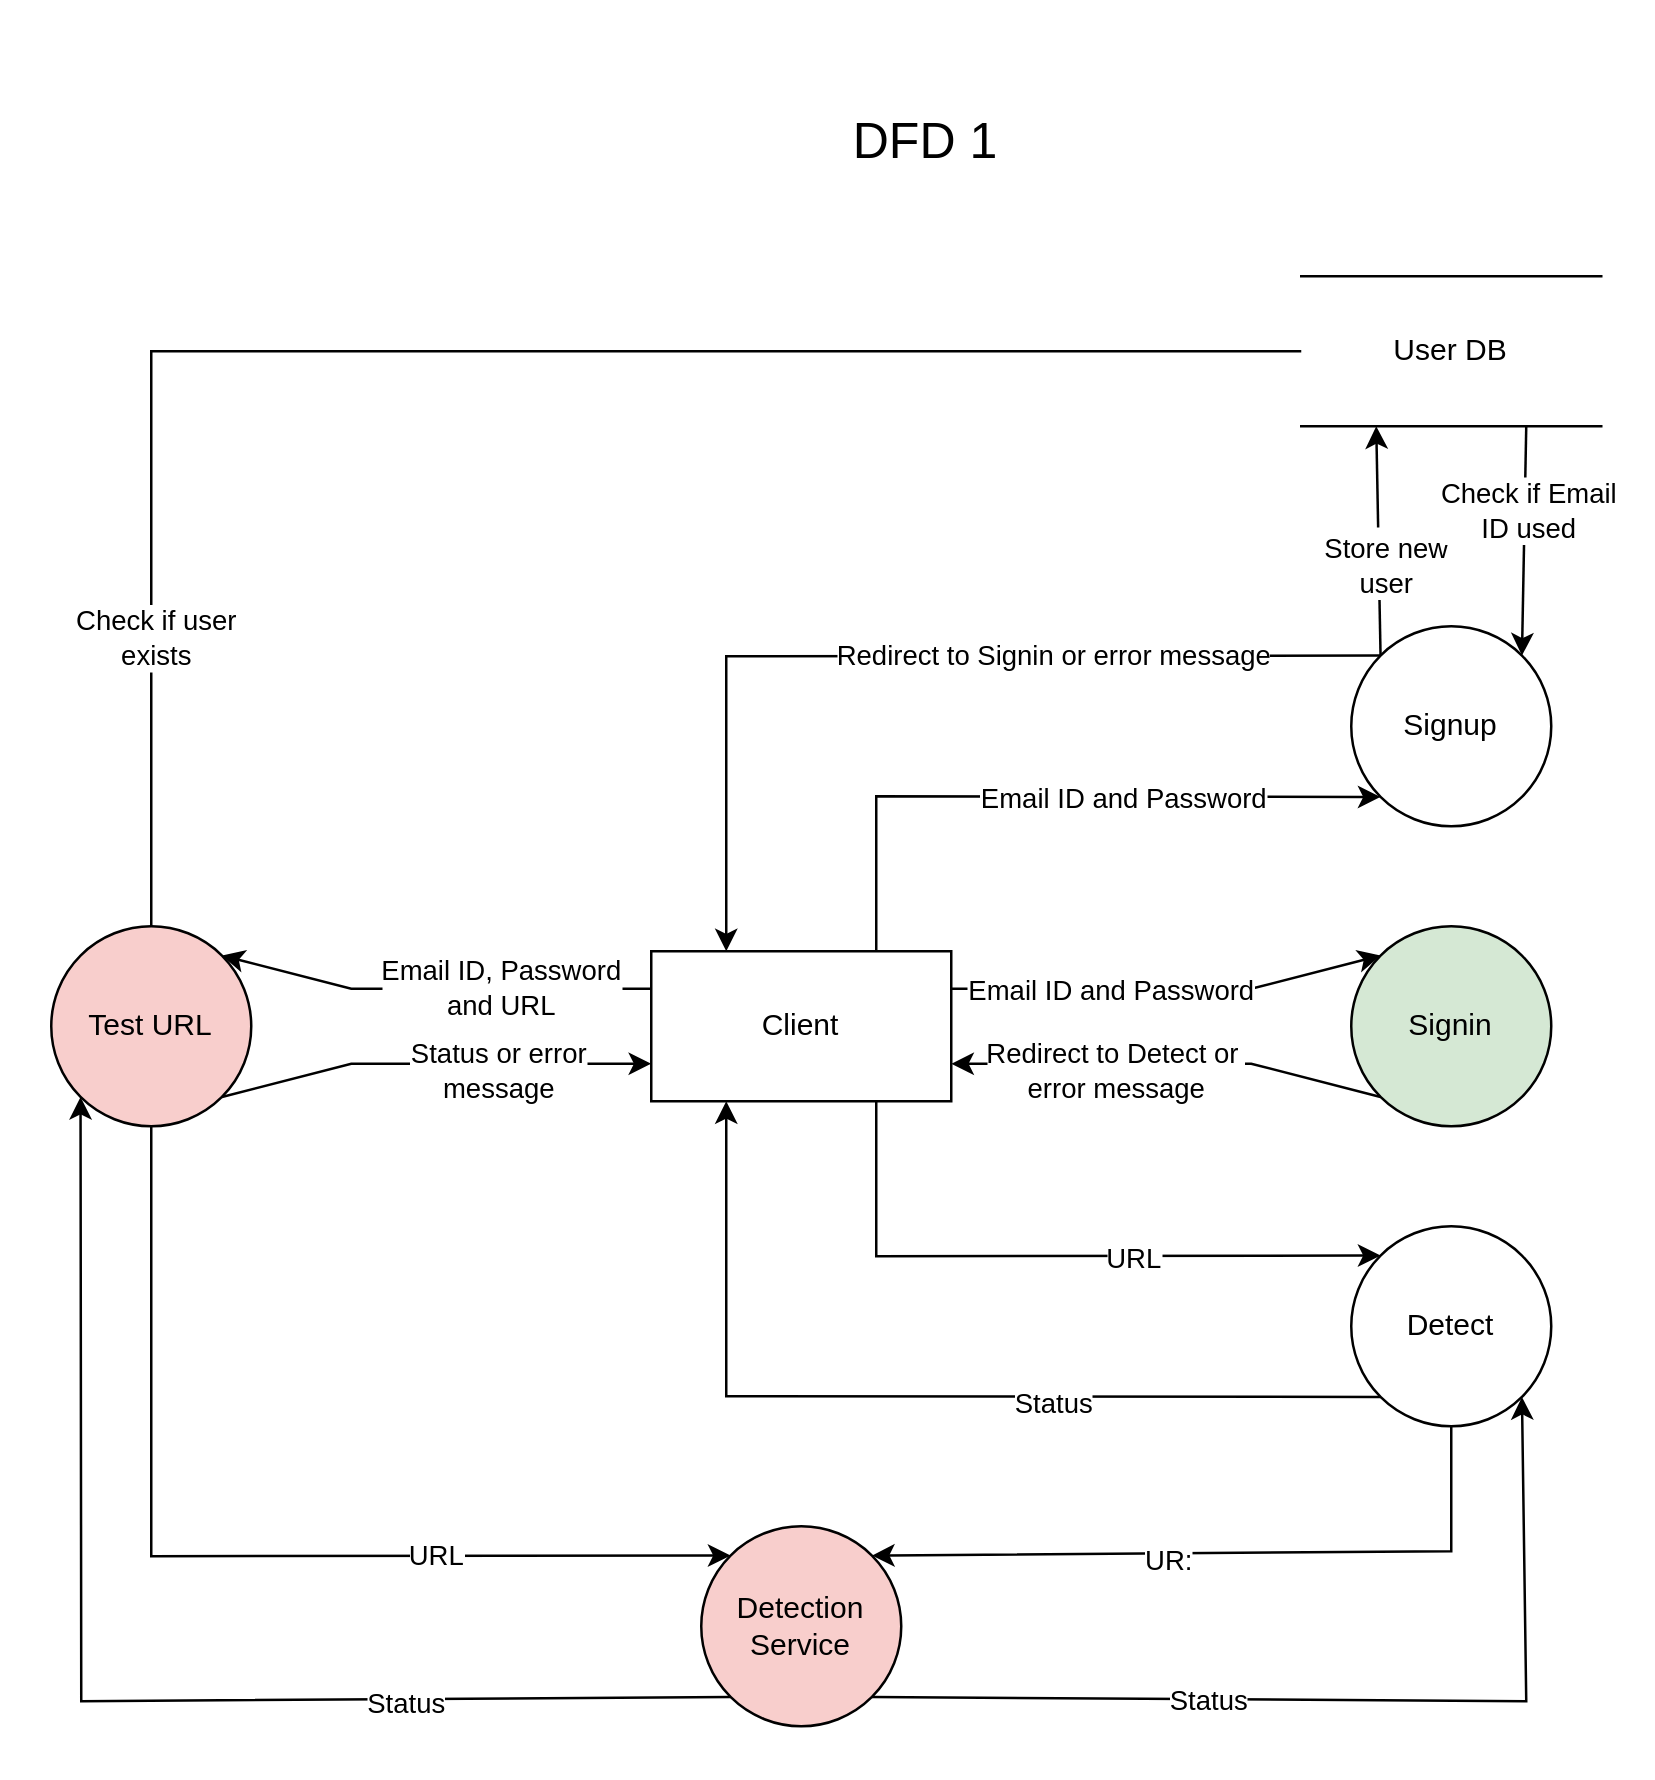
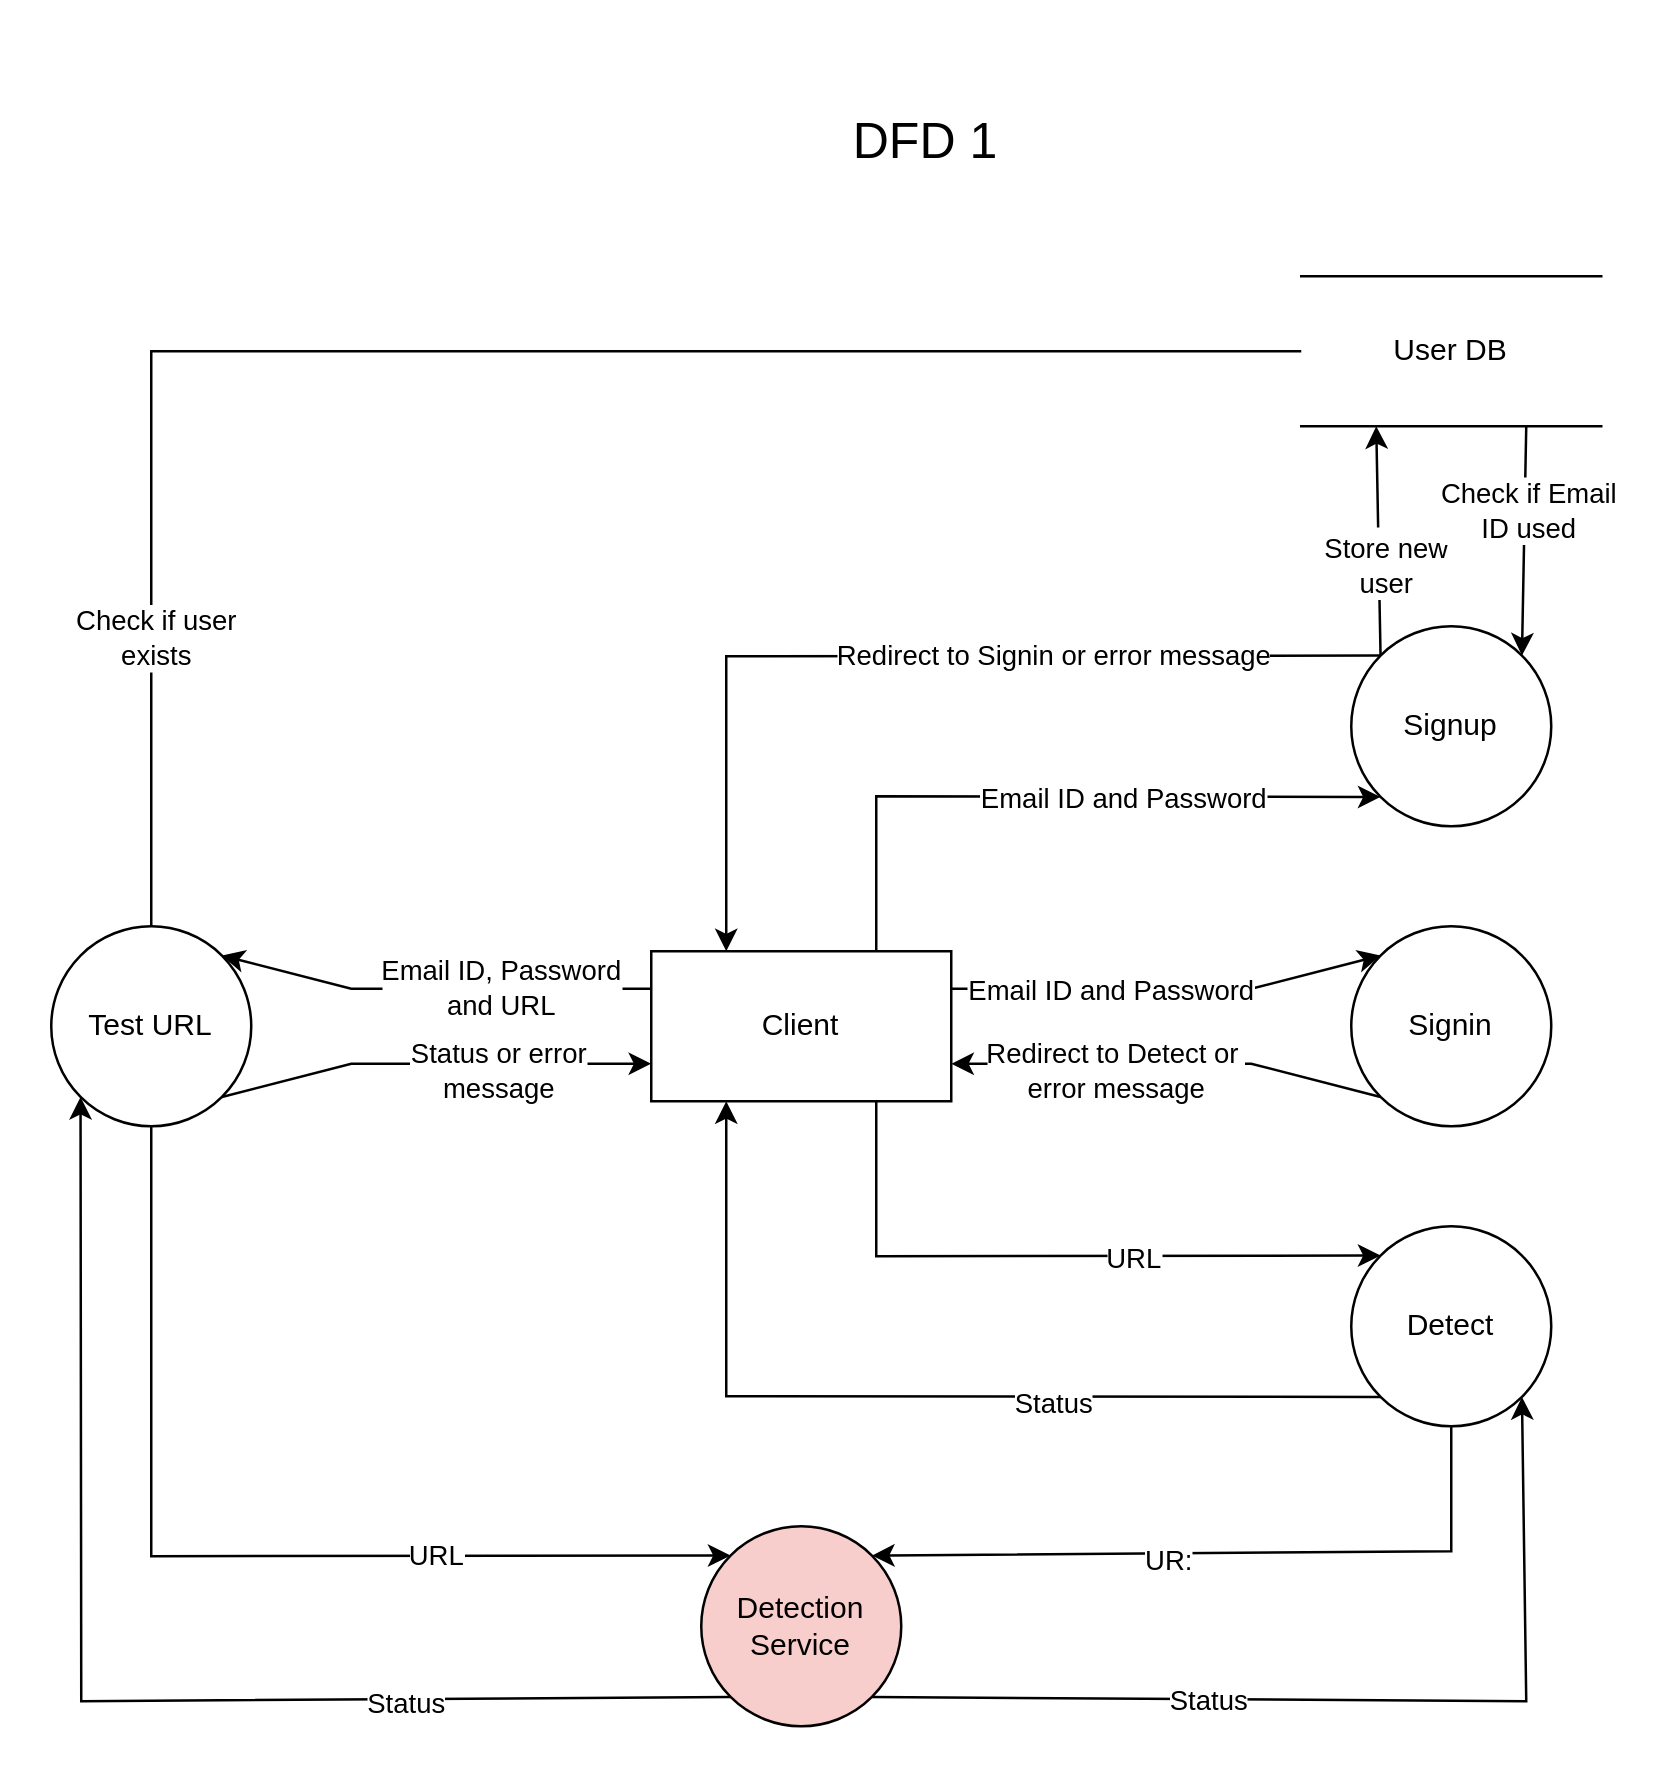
  <mxCell id="0" />
  <mxCell id="1" parent="0" />
  <mxCell id="2" value="Client" style="rounded=0;whiteSpace=wrap;html=1;" vertex="1" parent="1"><mxGeometry x="260" y="380" width="120" height="60" as="geometry" /></mxCell>
  <mxCell id="3" value="Signup" style="ellipse;whiteSpace=wrap;html=1;aspect=fixed;" vertex="1" parent="1"><mxGeometry x="540" y="250" width="80" height="80" as="geometry" /></mxCell>
- <mxCell id="4" value="Signin" style="ellipse;whiteSpace=wrap;html=1;aspect=fixed;fillColor=#d5e8d4;" vertex="1" parent="1"><mxGeometry x="540" y="370" width="80" height="80" as="geometry" /></mxCell>
+ <mxCell id="4" value="Signin" style="ellipse;whiteSpace=wrap;html=1;aspect=fixed;" vertex="1" parent="1"><mxGeometry x="540" y="370" width="80" height="80" as="geometry" /></mxCell>
  <mxCell id="5" value="Detect" style="ellipse;whiteSpace=wrap;html=1;aspect=fixed;" vertex="1" parent="1"><mxGeometry x="540" y="490" width="80" height="80" as="geometry" /></mxCell>
  <mxCell id="6" value="" style="endArrow=classic;html=1;rounded=0;exitX=0.75;exitY=0;exitDx=0;exitDy=0;entryX=0;entryY=1;entryDx=0;entryDy=0;" edge="1" parent="1" source="2" target="3"><mxGeometry width="50" height="50" relative="1" as="geometry"><mxPoint x="500" y="430" as="sourcePoint" /><mxPoint x="550" y="380" as="targetPoint" /><Array as="points"><mxPoint x="350" y="318" /></Array></mxGeometry></mxCell>
  <mxCell id="7" value="Email ID and Password" style="edgeLabel;html=1;align=center;verticalAlign=middle;resizable=0;points=[];" vertex="1" connectable="0" parent="6"><mxGeometry x="0.221" y="-2" relative="1" as="geometry"><mxPoint y="-2" as="offset" /></mxGeometry></mxCell>
  <mxCell id="8" value="" style="endArrow=classic;html=1;rounded=0;entryX=0.25;entryY=0;entryDx=0;entryDy=0;exitX=0;exitY=0;exitDx=0;exitDy=0;" edge="1" parent="1" source="3" target="2"><mxGeometry width="50" height="50" relative="1" as="geometry"><mxPoint x="500" y="430" as="sourcePoint" /><mxPoint x="550" y="380" as="targetPoint" /><Array as="points"><mxPoint x="290" y="262" /></Array></mxGeometry></mxCell>
  <mxCell id="9" value="Redirect to Signin or error message" style="edgeLabel;html=1;align=center;verticalAlign=middle;resizable=0;points=[];" vertex="1" connectable="0" parent="8"><mxGeometry x="-0.311" y="1" relative="1" as="geometry"><mxPoint y="-1" as="offset" /></mxGeometry></mxCell>
  <mxCell id="10" value="" style="endArrow=classic;html=1;rounded=0;exitX=1;exitY=0.25;exitDx=0;exitDy=0;entryX=0;entryY=0;entryDx=0;entryDy=0;" edge="1" parent="1" source="2" target="4"><mxGeometry width="50" height="50" relative="1" as="geometry"><mxPoint x="500" y="430" as="sourcePoint" /><mxPoint x="500" y="410" as="targetPoint" /><Array as="points"><mxPoint x="500" y="395" /></Array></mxGeometry></mxCell>
  <mxCell id="11" value="Email ID and Password" style="edgeLabel;html=1;align=center;verticalAlign=middle;resizable=0;points=[];" vertex="1" connectable="0" parent="10"><mxGeometry x="-0.273" relative="1" as="geometry"><mxPoint as="offset" /></mxGeometry></mxCell>
  <mxCell id="12" value="" style="endArrow=classic;html=1;rounded=0;entryX=1;entryY=0.75;entryDx=0;entryDy=0;exitX=0;exitY=1;exitDx=0;exitDy=0;" edge="1" parent="1" source="4" target="2"><mxGeometry width="50" height="50" relative="1" as="geometry"><mxPoint x="500" y="430" as="sourcePoint" /><mxPoint x="550" y="380" as="targetPoint" /><Array as="points"><mxPoint x="500" y="425" /></Array></mxGeometry></mxCell>
  <mxCell id="13" value="Redirect to Detect or&amp;nbsp;&lt;br&gt;error message" style="edgeLabel;html=1;align=center;verticalAlign=middle;resizable=0;points=[];" vertex="1" connectable="0" parent="12"><mxGeometry x="0.273" y="2" relative="1" as="geometry"><mxPoint x="2" as="offset" /></mxGeometry></mxCell>
  <mxCell id="14" value="" style="endArrow=classic;html=1;rounded=0;exitX=0.75;exitY=1;exitDx=0;exitDy=0;entryX=0;entryY=0;entryDx=0;entryDy=0;" edge="1" parent="1" source="2" target="5"><mxGeometry width="50" height="50" relative="1" as="geometry"><mxPoint x="500" y="430" as="sourcePoint" /><mxPoint x="550" y="380" as="targetPoint" /><Array as="points"><mxPoint x="350" y="502" /></Array></mxGeometry></mxCell>
  <mxCell id="15" value="URL" style="edgeLabel;html=1;align=center;verticalAlign=middle;resizable=0;points=[];" vertex="1" connectable="0" parent="14"><mxGeometry x="0.244" y="-1" relative="1" as="geometry"><mxPoint as="offset" /></mxGeometry></mxCell>
  <mxCell id="16" value="" style="endArrow=classic;html=1;rounded=0;entryX=0.25;entryY=1;entryDx=0;entryDy=0;exitX=0;exitY=1;exitDx=0;exitDy=0;" edge="1" parent="1" source="5" target="2"><mxGeometry width="50" height="50" relative="1" as="geometry"><mxPoint x="500" y="430" as="sourcePoint" /><mxPoint x="550" y="380" as="targetPoint" /><Array as="points"><mxPoint x="290" y="558" /></Array></mxGeometry></mxCell>
  <mxCell id="17" value="Status" style="edgeLabel;html=1;align=center;verticalAlign=middle;resizable=0;points=[];" vertex="1" connectable="0" parent="16"><mxGeometry x="-0.311" y="2" relative="1" as="geometry"><mxPoint as="offset" /></mxGeometry></mxCell>
- <mxCell id="18" value="Test URL" style="ellipse;whiteSpace=wrap;html=1;aspect=fixed;fillColor=#f8cecc;" vertex="1" parent="1"><mxGeometry x="20" y="370" width="80" height="80" as="geometry" /></mxCell>
+ <mxCell id="18" value="Test URL" style="ellipse;whiteSpace=wrap;html=1;aspect=fixed;" vertex="1" parent="1"><mxGeometry x="20" y="370" width="80" height="80" as="geometry" /></mxCell>
  <mxCell id="19" value="" style="endArrow=classic;html=1;rounded=0;entryX=1;entryY=0;entryDx=0;entryDy=0;exitX=0;exitY=0.25;exitDx=0;exitDy=0;" edge="1" parent="1" source="2" target="18"><mxGeometry width="50" height="50" relative="1" as="geometry"><mxPoint x="350" y="530" as="sourcePoint" /><mxPoint x="400" y="480" as="targetPoint" /><Array as="points"><mxPoint x="140" y="395" /></Array></mxGeometry></mxCell>
  <mxCell id="20" value="Email ID, Password&lt;br&gt;and URL" style="edgeLabel;html=1;align=center;verticalAlign=middle;resizable=0;points=[];" vertex="1" connectable="0" parent="19"><mxGeometry x="-0.296" y="-1" relative="1" as="geometry"><mxPoint as="offset" /></mxGeometry></mxCell>
  <mxCell id="21" value="" style="endArrow=classic;html=1;rounded=0;exitX=1;exitY=1;exitDx=0;exitDy=0;entryX=0;entryY=0.75;entryDx=0;entryDy=0;" edge="1" parent="1" source="18" target="2"><mxGeometry width="50" height="50" relative="1" as="geometry"><mxPoint x="350" y="530" as="sourcePoint" /><mxPoint x="400" y="480" as="targetPoint" /><Array as="points"><mxPoint x="140" y="425" /></Array></mxGeometry></mxCell>
  <mxCell id="22" value="Status or error&lt;br&gt;message" style="edgeLabel;html=1;align=center;verticalAlign=middle;resizable=0;points=[];" vertex="1" connectable="0" parent="21"><mxGeometry x="0.296" y="-2" relative="1" as="geometry"><mxPoint as="offset" /></mxGeometry></mxCell>
  <mxCell id="23" value="Detection Service" style="ellipse;whiteSpace=wrap;html=1;aspect=fixed;fillColor=#f8cecc;" vertex="1" parent="1"><mxGeometry x="280" y="610" width="80" height="80" as="geometry" /></mxCell>
  <mxCell id="24" value="" style="endArrow=classic;html=1;rounded=0;exitX=0.5;exitY=1;exitDx=0;exitDy=0;entryX=0;entryY=0;entryDx=0;entryDy=0;" edge="1" parent="1" source="18" target="23"><mxGeometry width="50" height="50" relative="1" as="geometry"><mxPoint x="350" y="530" as="sourcePoint" /><mxPoint x="400" y="480" as="targetPoint" /><Array as="points"><mxPoint x="60" y="622" /></Array></mxGeometry></mxCell>
  <mxCell id="25" value="URL" style="edgeLabel;html=1;align=center;verticalAlign=middle;resizable=0;points=[];" vertex="1" connectable="0" parent="24"><mxGeometry x="0.417" relative="1" as="geometry"><mxPoint as="offset" /></mxGeometry></mxCell>
  <mxCell id="26" value="" style="endArrow=classic;html=1;rounded=0;entryX=0;entryY=1;entryDx=0;entryDy=0;exitX=0;exitY=1;exitDx=0;exitDy=0;" edge="1" parent="1" source="23" target="18"><mxGeometry width="50" height="50" relative="1" as="geometry"><mxPoint x="0" y="560" as="sourcePoint" /><mxPoint x="400" y="480" as="targetPoint" /><Array as="points"><mxPoint x="32" y="680" /></Array></mxGeometry></mxCell>
  <mxCell id="27" value="Status" style="edgeLabel;html=1;align=center;verticalAlign=middle;resizable=0;points=[];" vertex="1" connectable="0" parent="26"><mxGeometry x="-0.483" y="1" relative="1" as="geometry"><mxPoint as="offset" /></mxGeometry></mxCell>
  <mxCell id="28" value="" style="endArrow=classic;html=1;rounded=0;exitX=0.5;exitY=1;exitDx=0;exitDy=0;entryX=1;entryY=0;entryDx=0;entryDy=0;" edge="1" parent="1" source="5" target="23"><mxGeometry width="50" height="50" relative="1" as="geometry"><mxPoint x="350" y="530" as="sourcePoint" /><mxPoint x="400" y="480" as="targetPoint" /><Array as="points"><mxPoint x="580" y="620" /></Array></mxGeometry></mxCell>
  <mxCell id="29" value="UR:" style="edgeLabel;html=1;align=center;verticalAlign=middle;resizable=0;points=[];" vertex="1" connectable="0" parent="28"><mxGeometry x="0.165" y="3" relative="1" as="geometry"><mxPoint as="offset" /></mxGeometry></mxCell>
  <mxCell id="30" value="" style="endArrow=classic;html=1;rounded=0;exitX=1;exitY=1;exitDx=0;exitDy=0;entryX=1;entryY=1;entryDx=0;entryDy=0;" edge="1" parent="1" source="23" target="5"><mxGeometry width="50" height="50" relative="1" as="geometry"><mxPoint x="350" y="530" as="sourcePoint" /><mxPoint x="400" y="480" as="targetPoint" /><Array as="points"><mxPoint x="610" y="680" /></Array></mxGeometry></mxCell>
  <mxCell id="31" value="Status" style="edgeLabel;html=1;align=center;verticalAlign=middle;resizable=0;points=[];" vertex="1" connectable="0" parent="30"><mxGeometry x="-0.302" y="-6" relative="1" as="geometry"><mxPoint y="-6" as="offset" /></mxGeometry></mxCell>
  <mxCell id="32" value="User DB" style="shape=partialRectangle;whiteSpace=wrap;html=1;left=0;right=0;fillColor=none;" vertex="1" parent="1"><mxGeometry x="520" y="110" width="120" height="60" as="geometry" /></mxCell>
  <mxCell id="33" value="" style="endArrow=classic;html=1;rounded=0;entryX=0.25;entryY=1;entryDx=0;entryDy=0;exitX=0;exitY=0;exitDx=0;exitDy=0;" edge="1" parent="1" source="3" target="32"><mxGeometry width="50" height="50" relative="1" as="geometry"><mxPoint x="550" y="240" as="sourcePoint" /><mxPoint x="400" y="380" as="targetPoint" /></mxGeometry></mxCell>
  <mxCell id="34" value="Text" style="edgeLabel;html=1;align=center;verticalAlign=middle;resizable=0;points=[];" vertex="1" connectable="0" parent="33"><mxGeometry x="-0.025" relative="1" as="geometry"><mxPoint as="offset" /></mxGeometry></mxCell>
  <mxCell id="35" value="Store new&lt;br&gt;user" style="edgeLabel;html=1;align=center;verticalAlign=middle;resizable=0;points=[];" vertex="1" connectable="0" parent="33"><mxGeometry x="-0.048" y="-3" relative="1" as="geometry"><mxPoint y="8" as="offset" /></mxGeometry></mxCell>
  <mxCell id="36" value="" style="endArrow=classic;html=1;rounded=0;exitX=0.75;exitY=1;exitDx=0;exitDy=0;entryX=1;entryY=0;entryDx=0;entryDy=0;" edge="1" parent="1" source="32" target="3"><mxGeometry width="50" height="50" relative="1" as="geometry"><mxPoint x="350" y="230" as="sourcePoint" /><mxPoint x="640" y="230" as="targetPoint" /></mxGeometry></mxCell>
  <mxCell id="37" value="Check if Email&lt;br&gt;ID used" style="edgeLabel;html=1;align=center;verticalAlign=middle;resizable=0;points=[];" vertex="1" connectable="0" parent="36"><mxGeometry x="-0.041" y="1" relative="1" as="geometry"><mxPoint y="-11" as="offset" /></mxGeometry></mxCell>
  <mxCell id="38" value="" style="endArrow=none;html=1;rounded=0;entryX=0.5;entryY=0;entryDx=0;entryDy=0;exitX=0;exitY=0.5;exitDx=0;exitDy=0;" edge="1" parent="1" source="32" target="18"><mxGeometry width="50" height="50" relative="1" as="geometry"><mxPoint x="350" y="330" as="sourcePoint" /><mxPoint x="400" y="280" as="targetPoint" /><Array as="points"><mxPoint x="60" y="140" /></Array></mxGeometry></mxCell>
  <mxCell id="39" value="Check if user&lt;br&gt;exists" style="edgeLabel;html=1;align=center;verticalAlign=middle;resizable=0;points=[];" vertex="1" connectable="0" parent="38"><mxGeometry x="0.664" y="1" relative="1" as="geometry"><mxPoint as="offset" /></mxGeometry></mxCell>
  <mxCell id="40" value="&lt;font style=&quot;font-size: 20px;&quot;&gt;DFD 1&lt;/font&gt;" style="text;html=1;align=center;verticalAlign=middle;whiteSpace=wrap;rounded=0;" vertex="1" parent="1"><mxGeometry x="310" y="20" width="120" height="70" as="geometry" /></mxCell>
